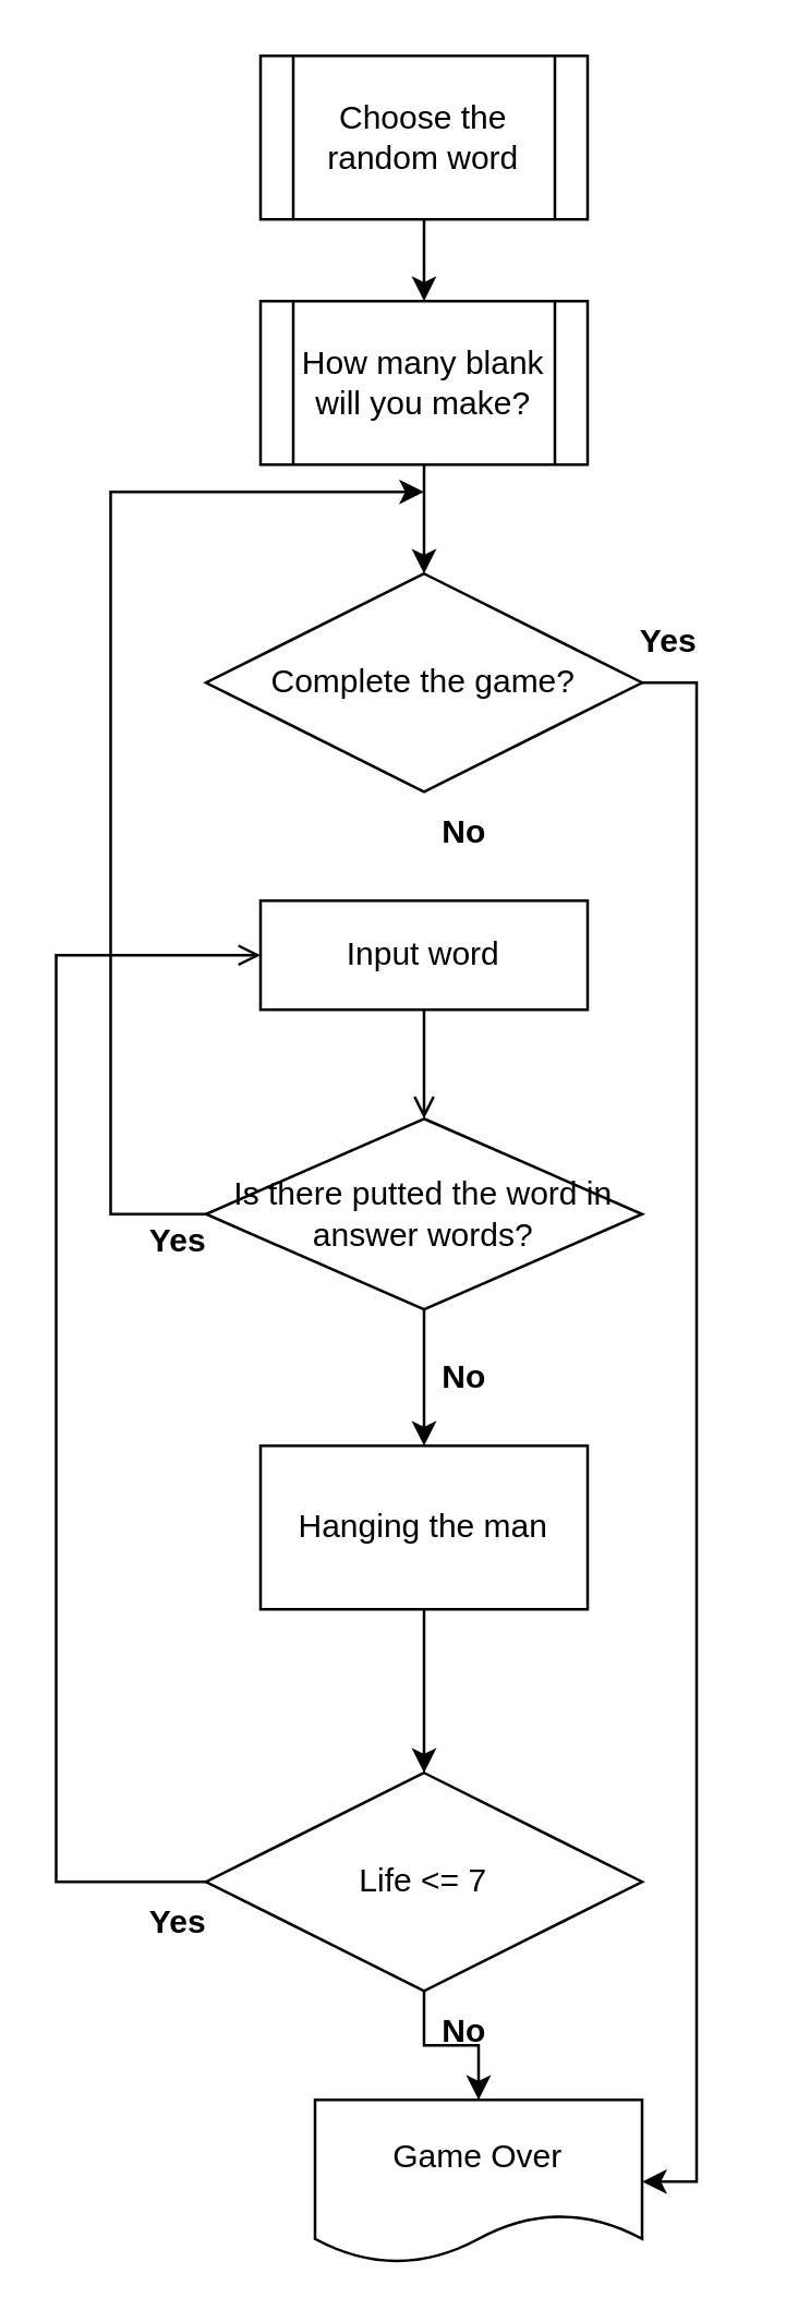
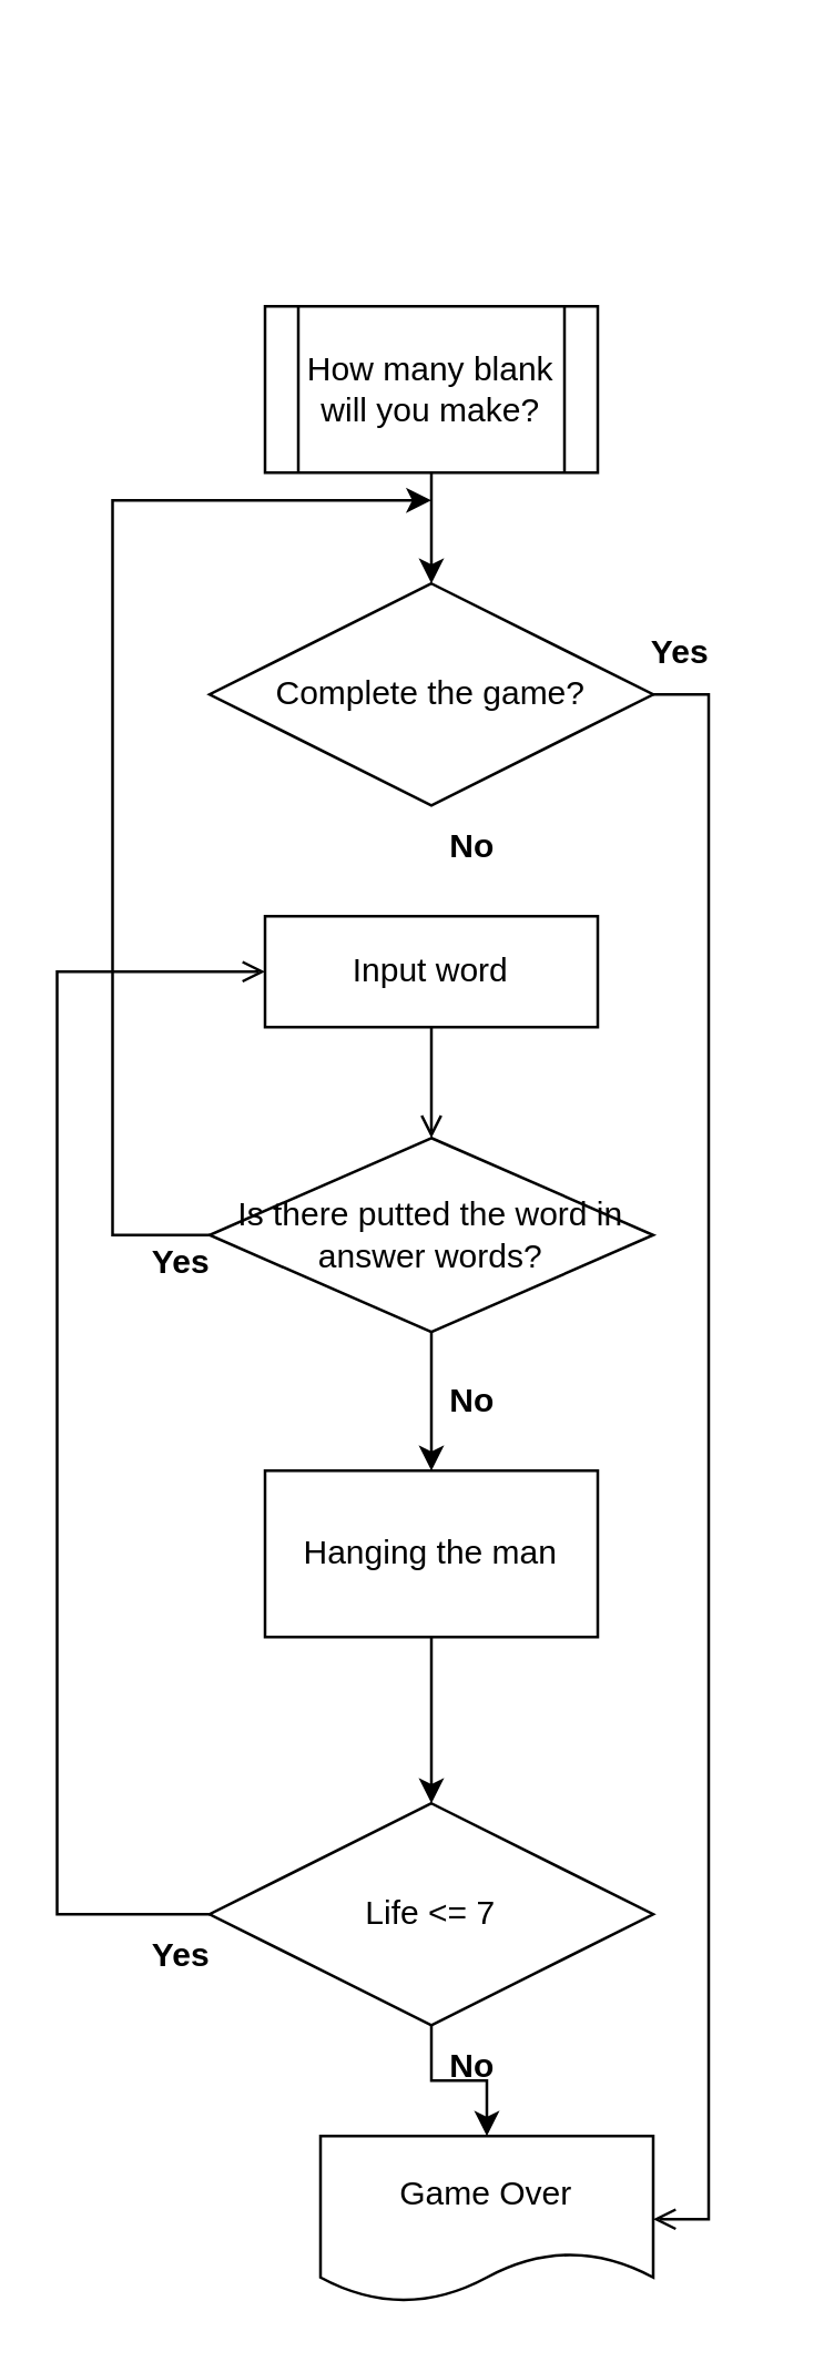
  <mxCell id="0" />
  <mxCell id="1" parent="0" />
- <mxCell id="2" value="" style="edgeStyle=orthogonalEdgeStyle;rounded=0;orthogonalLoop=1;jettySize=auto;html=1;" edge="1" parent="1" source="3" target="18"><mxGeometry relative="1" as="geometry" /></mxCell>
- <mxCell id="3" value="Choose the random word" style="shape=process;whiteSpace=wrap;html=1;backgroundOutline=1;" vertex="1" parent="1"><mxGeometry x="95" y="20" width="120" height="60" as="geometry" /></mxCell>
- <mxCell id="4" value="" style="edgeStyle=orthogonalEdgeStyle;rounded=0;orthogonalLoop=1;jettySize=auto;html=1;entryX=1;entryY=0.5;entryDx=0;entryDy=0;" edge="1" parent="1" source="5" target="16"><mxGeometry relative="1" as="geometry"><mxPoint x="290" y="250" as="targetPoint" /><Array as="points"><mxPoint x="255" y="250" /><mxPoint x="255" y="800" /></Array></mxGeometry></mxCell>
+ <mxCell id="4" value="" style="edgeStyle=orthogonalEdgeStyle;rounded=0;orthogonalLoop=1;jettySize=auto;html=1;entryX=1;entryY=0.5;entryDx=0;entryDy=0;endArrow=open;" edge="1" parent="1" source="5" target="16"><mxGeometry relative="1" as="geometry"><mxPoint x="290" y="250" as="targetPoint" /><Array as="points"><mxPoint x="255" y="250" /><mxPoint x="255" y="800" /></Array></mxGeometry></mxCell>
  <mxCell id="5" value="Complete the game?" style="rhombus;whiteSpace=wrap;html=1;" vertex="1" parent="1"><mxGeometry x="75" y="210" width="160" height="80" as="geometry" /></mxCell>
  <mxCell id="6" value="" style="edgeStyle=orthogonalEdgeStyle;rounded=0;orthogonalLoop=1;jettySize=auto;html=1;endArrow=open;" edge="1" parent="1" source="7" target="9"><mxGeometry relative="1" as="geometry" /></mxCell>
  <mxCell id="7" value="Input word" style="whiteSpace=wrap;html=1;" vertex="1" parent="1"><mxGeometry x="95" y="330" width="120" height="40" as="geometry" /></mxCell>
  <mxCell id="8" value="" style="edgeStyle=orthogonalEdgeStyle;rounded=0;orthogonalLoop=1;jettySize=auto;html=1;" edge="1" parent="1" source="9" target="12"><mxGeometry relative="1" as="geometry" /></mxCell>
  <mxCell id="9" value="Is there putted the word in answer words?" style="rhombus;whiteSpace=wrap;html=1;" vertex="1" parent="1"><mxGeometry x="75" y="410" width="160" height="70" as="geometry" /></mxCell>
  <mxCell id="10" value="" style="endArrow=classic;html=1;rounded=0;exitX=0;exitY=0.5;exitDx=0;exitDy=0;" edge="1" parent="1" source="9"><mxGeometry width="50" height="50" relative="1" as="geometry"><mxPoint x="155" y="480" as="sourcePoint" /><mxPoint x="155" y="180" as="targetPoint" /><Array as="points"><mxPoint x="40" y="445" /><mxPoint x="40" y="180" /></Array></mxGeometry></mxCell>
  <mxCell id="11" value="" style="edgeStyle=orthogonalEdgeStyle;rounded=0;orthogonalLoop=1;jettySize=auto;html=1;" edge="1" parent="1" source="12" target="14"><mxGeometry relative="1" as="geometry" /></mxCell>
  <mxCell id="12" value="Hanging the man" style="whiteSpace=wrap;html=1;" vertex="1" parent="1"><mxGeometry x="95" y="530" width="120" height="60" as="geometry" /></mxCell>
  <mxCell id="13" value="" style="edgeStyle=orthogonalEdgeStyle;rounded=0;orthogonalLoop=1;jettySize=auto;html=1;" edge="1" parent="1" source="14" target="16"><mxGeometry relative="1" as="geometry" /></mxCell>
  <mxCell id="14" value="Life &amp;lt;= 7" style="rhombus;whiteSpace=wrap;html=1;" vertex="1" parent="1"><mxGeometry x="75" y="650" width="160" height="80" as="geometry" /></mxCell>
  <mxCell id="15" value="" style="endArrow=open;html=1;rounded=0;exitX=0;exitY=0.5;exitDx=0;exitDy=0;entryX=0;entryY=0.5;entryDx=0;entryDy=0;" edge="1" parent="1" source="14" target="7"><mxGeometry width="50" height="50" relative="1" as="geometry"><mxPoint x="85" y="455" as="sourcePoint" /><mxPoint x="165" y="190" as="targetPoint" /><Array as="points"><mxPoint x="20" y="690" /><mxPoint x="20" y="350" /></Array></mxGeometry></mxCell>
  <mxCell id="16" value="Game Over" style="shape=document;whiteSpace=wrap;html=1;boundedLbl=1;" vertex="1" parent="1"><mxGeometry x="115" y="770" width="120" height="60" as="geometry" /></mxCell>
  <mxCell id="17" value="" style="edgeStyle=orthogonalEdgeStyle;rounded=0;orthogonalLoop=1;jettySize=auto;html=1;" edge="1" parent="1" source="18" target="5"><mxGeometry relative="1" as="geometry" /></mxCell>
  <mxCell id="18" value="How many blank will you make?" style="shape=process;whiteSpace=wrap;html=1;backgroundOutline=1;" vertex="1" parent="1"><mxGeometry x="95" y="110" width="120" height="60" as="geometry" /></mxCell>
  <mxCell id="19" value="Yes" style="text;html=1;strokeColor=none;fillColor=none;align=center;verticalAlign=middle;whiteSpace=wrap;rounded=0;fontStyle=1" vertex="1" parent="1"><mxGeometry x="215" y="220" width="60" height="30" as="geometry" /></mxCell>
  <mxCell id="20" value="Yes" style="text;html=1;strokeColor=none;fillColor=none;align=center;verticalAlign=middle;whiteSpace=wrap;rounded=0;fontStyle=1" vertex="1" parent="1"><mxGeometry x="35" y="690" width="60" height="30" as="geometry" /></mxCell>
  <mxCell id="21" value="Yes" style="text;html=1;strokeColor=none;fillColor=none;align=center;verticalAlign=middle;whiteSpace=wrap;rounded=0;fontStyle=1" vertex="1" parent="1"><mxGeometry x="35" y="440" width="60" height="30" as="geometry" /></mxCell>
  <mxCell id="22" value="No" style="text;html=1;strokeColor=none;fillColor=none;align=center;verticalAlign=middle;whiteSpace=wrap;rounded=0;fontStyle=1" vertex="1" parent="1"><mxGeometry x="140" y="290" width="60" height="30" as="geometry" /></mxCell>
  <mxCell id="23" value="No" style="text;html=1;strokeColor=none;fillColor=none;align=center;verticalAlign=middle;whiteSpace=wrap;rounded=0;fontStyle=1" vertex="1" parent="1"><mxGeometry x="140" y="730" width="60" height="30" as="geometry" /></mxCell>
  <mxCell id="24" value="No" style="text;html=1;strokeColor=none;fillColor=none;align=center;verticalAlign=middle;whiteSpace=wrap;rounded=0;fontStyle=1" vertex="1" parent="1"><mxGeometry x="140" y="490" width="60" height="30" as="geometry" /></mxCell>
